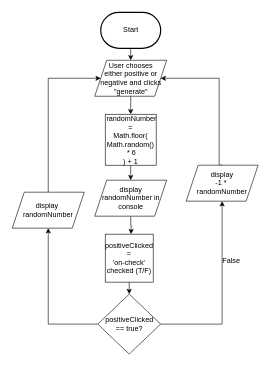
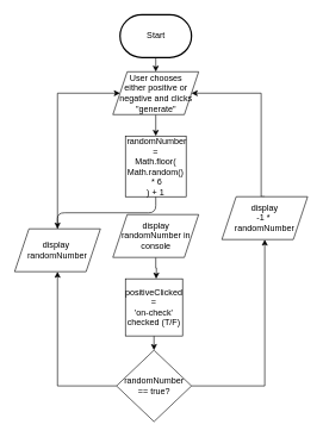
  <mxCell id="0" />
  <mxCell id="1" parent="0" />
  <mxCell id="2" style="edgeStyle=orthogonalEdgeStyle;html=1;rounded=0;entryX=0.5;entryY=0;entryDx=0;entryDy=0;" parent="1" source="3" target="5" edge="1"><mxGeometry relative="1" as="geometry"><mxPoint x="220" y="160" as="targetPoint" /></mxGeometry></mxCell>
  <mxCell id="3" value="Start" style="strokeWidth=2;html=1;shape=mxgraph.flowchart.terminator;whiteSpace=wrap;" parent="1" vertex="1"><mxGeometry x="167.5" y="20" width="100" height="60" as="geometry" /></mxCell>
  <mxCell id="4" style="edgeStyle=orthogonalEdgeStyle;html=1;exitX=0.5;exitY=1;exitDx=0;exitDy=0;entryX=0.5;entryY=0;entryDx=0;entryDy=0;" edge="1" parent="1" source="5" target="7"><mxGeometry relative="1" as="geometry" /></mxCell>
  <mxCell id="5" value="User chooses&lt;br&gt;either positive or&lt;br&gt;negative and clicks&lt;br&gt;&quot;generate&quot;" style="shape=parallelogram;perimeter=parallelogramPerimeter;whiteSpace=wrap;html=1;fixedSize=1;" vertex="1" parent="1"><mxGeometry x="157.5" y="100" width="120" height="60" as="geometry" /></mxCell>
- <mxCell id="6" style="edgeStyle=orthogonalEdgeStyle;html=1;exitX=0.5;exitY=1;exitDx=0;exitDy=0;entryX=0.5;entryY=0;entryDx=0;entryDy=0;" edge="1" parent="1" source="7" target="9"><mxGeometry relative="1" as="geometry" /></mxCell>
+ <mxCell id="6" style="edgeStyle=orthogonalEdgeStyle;html=1;exitX=0.5;exitY=1;exitDx=0;exitDy=0;" edge="1" parent="1" source="7" target="19"><mxGeometry relative="1" as="geometry" /></mxCell>
  <mxCell id="7" value="&amp;nbsp;randomNumber = &lt;br&gt;Math.floor(&lt;br&gt;Math.random()&lt;br&gt;&amp;nbsp;* 6&lt;br&gt;) + 1" style="whiteSpace=wrap;html=1;aspect=fixed;" vertex="1" parent="1"><mxGeometry x="175" y="190" width="85" height="85" as="geometry" /></mxCell>
  <mxCell id="8" style="edgeStyle=orthogonalEdgeStyle;html=1;exitX=0.5;exitY=1;exitDx=0;exitDy=0;rounded=0;" edge="1" parent="1" source="9"><mxGeometry relative="1" as="geometry"><mxPoint x="218" y="390" as="targetPoint" /></mxGeometry></mxCell>
  <mxCell id="9" value="display randomNumber in console" style="shape=parallelogram;perimeter=parallelogramPerimeter;whiteSpace=wrap;html=1;fixedSize=1;" vertex="1" parent="1"><mxGeometry x="157.5" y="300" width="120" height="60" as="geometry" /></mxCell>
  <mxCell id="10" style="edgeStyle=orthogonalEdgeStyle;rounded=0;html=1;exitX=0.5;exitY=1;exitDx=0;exitDy=0;entryX=0.5;entryY=0;entryDx=0;entryDy=0;" edge="1" parent="1" source="11" target="14"><mxGeometry relative="1" as="geometry" /></mxCell>
  <mxCell id="11" value="positiveClicked&lt;br&gt;=&lt;br&gt;'on-check'&lt;br&gt;checked (T/F)" style="whiteSpace=wrap;html=1;aspect=fixed;" vertex="1" parent="1"><mxGeometry x="175" y="390" width="80" height="80" as="geometry" /></mxCell>
  <mxCell id="12" style="edgeStyle=orthogonalEdgeStyle;rounded=0;html=1;exitX=1;exitY=0.5;exitDx=0;exitDy=0;" edge="1" parent="1" source="14" target="17"><mxGeometry relative="1" as="geometry"><mxPoint x="310" y="350" as="targetPoint" /></mxGeometry></mxCell>
  <mxCell id="13" style="edgeStyle=orthogonalEdgeStyle;rounded=0;html=1;exitX=0;exitY=0.5;exitDx=0;exitDy=0;entryX=0.5;entryY=1;entryDx=0;entryDy=0;" edge="1" parent="1" source="14" target="19"><mxGeometry relative="1" as="geometry"><mxPoint x="110" y="360" as="targetPoint" /></mxGeometry></mxCell>
- <mxCell id="14" value="positiveClicked&lt;br&gt;== true?" style="rhombus;whiteSpace=wrap;html=1;" vertex="1" parent="1"><mxGeometry x="162.5" y="490" width="105" height="100" as="geometry" /></mxCell>
- <mxCell id="15" value="False" style="text;html=1;align=center;verticalAlign=middle;resizable=0;points=[];autosize=1;strokeColor=none;fillColor=none;" vertex="1" parent="1"><mxGeometry x="360" y="420" width="50" height="30" as="geometry" /></mxCell>
+ <mxCell id="14" value="randomNumber&lt;br&gt;== true?" style="rhombus;whiteSpace=wrap;html=1;" vertex="1" parent="1"><mxGeometry x="162.5" y="490" width="105" height="100" as="geometry" /></mxCell>
  <mxCell id="16" style="edgeStyle=orthogonalEdgeStyle;rounded=0;html=1;exitX=0.5;exitY=0;exitDx=0;exitDy=0;entryX=1;entryY=0.5;entryDx=0;entryDy=0;" edge="1" parent="1" source="17" target="5"><mxGeometry relative="1" as="geometry"><mxPoint x="335" y="120" as="targetPoint" /><Array as="points"><mxPoint x="365" y="130" /></Array></mxGeometry></mxCell>
  <mxCell id="17" value="display&lt;br&gt;-1 *&amp;nbsp;&lt;br&gt;randomNumber" style="shape=parallelogram;perimeter=parallelogramPerimeter;whiteSpace=wrap;html=1;fixedSize=1;" vertex="1" parent="1"><mxGeometry x="310" y="275" width="120" height="60" as="geometry" /></mxCell>
  <mxCell id="18" style="edgeStyle=orthogonalEdgeStyle;rounded=0;html=1;exitX=0.5;exitY=0;exitDx=0;exitDy=0;entryX=0;entryY=0.5;entryDx=0;entryDy=0;" edge="1" parent="1" source="19" target="5"><mxGeometry relative="1" as="geometry"><Array as="points"><mxPoint x="80" y="130" /></Array></mxGeometry></mxCell>
  <mxCell id="19" value="display&amp;nbsp;&lt;br&gt;randomNumber" style="shape=parallelogram;perimeter=parallelogramPerimeter;whiteSpace=wrap;html=1;fixedSize=1;" vertex="1" parent="1"><mxGeometry x="20" y="320" width="120" height="60" as="geometry" /></mxCell>
